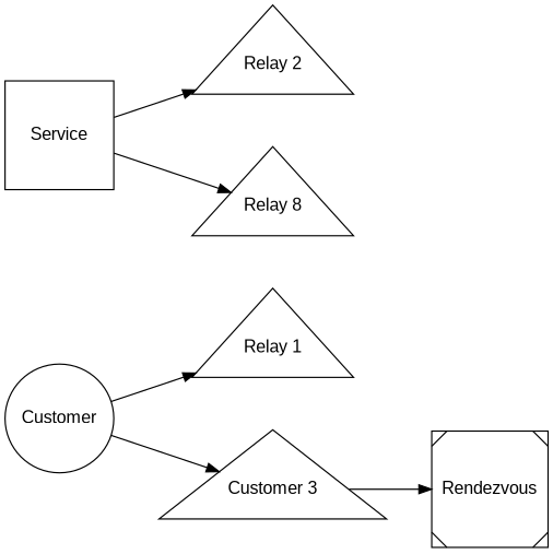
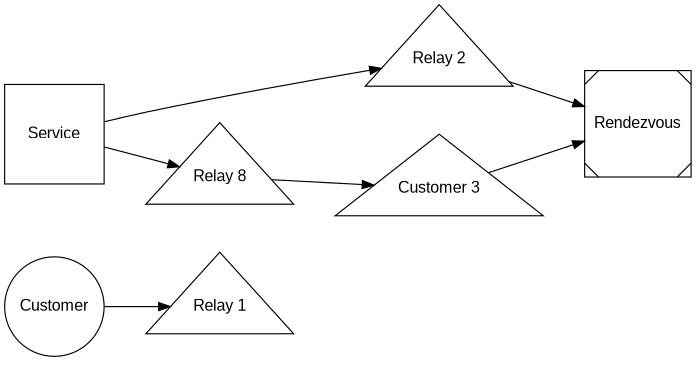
  digraph {
    fontname="Liberation Sans"
    rankdir=LR
    node [fontname="Liberation Sans" shape=triangle]
    edge [fontname="Liberation Sans"]
    Customer [height=1.2 shape=circle]
    "Relay 1" [height=1.3]
    "Relay 2" [height=1.3]
    Rendezvous [height=1.2 shape=Msquare]
    n5 [height=1.3 label="Customer 3"]
    n6 [height=1.3 label="Relay 8"]
    Service [height=1.2 shape=square]
    Customer -> "Relay 1"
+   "Relay 2" -> Rendezvous
    n5 -> Rendezvous
-   Customer -> n5
+   n6 -> n5
    Service -> "Relay 2"
    Service -> n6
  }
